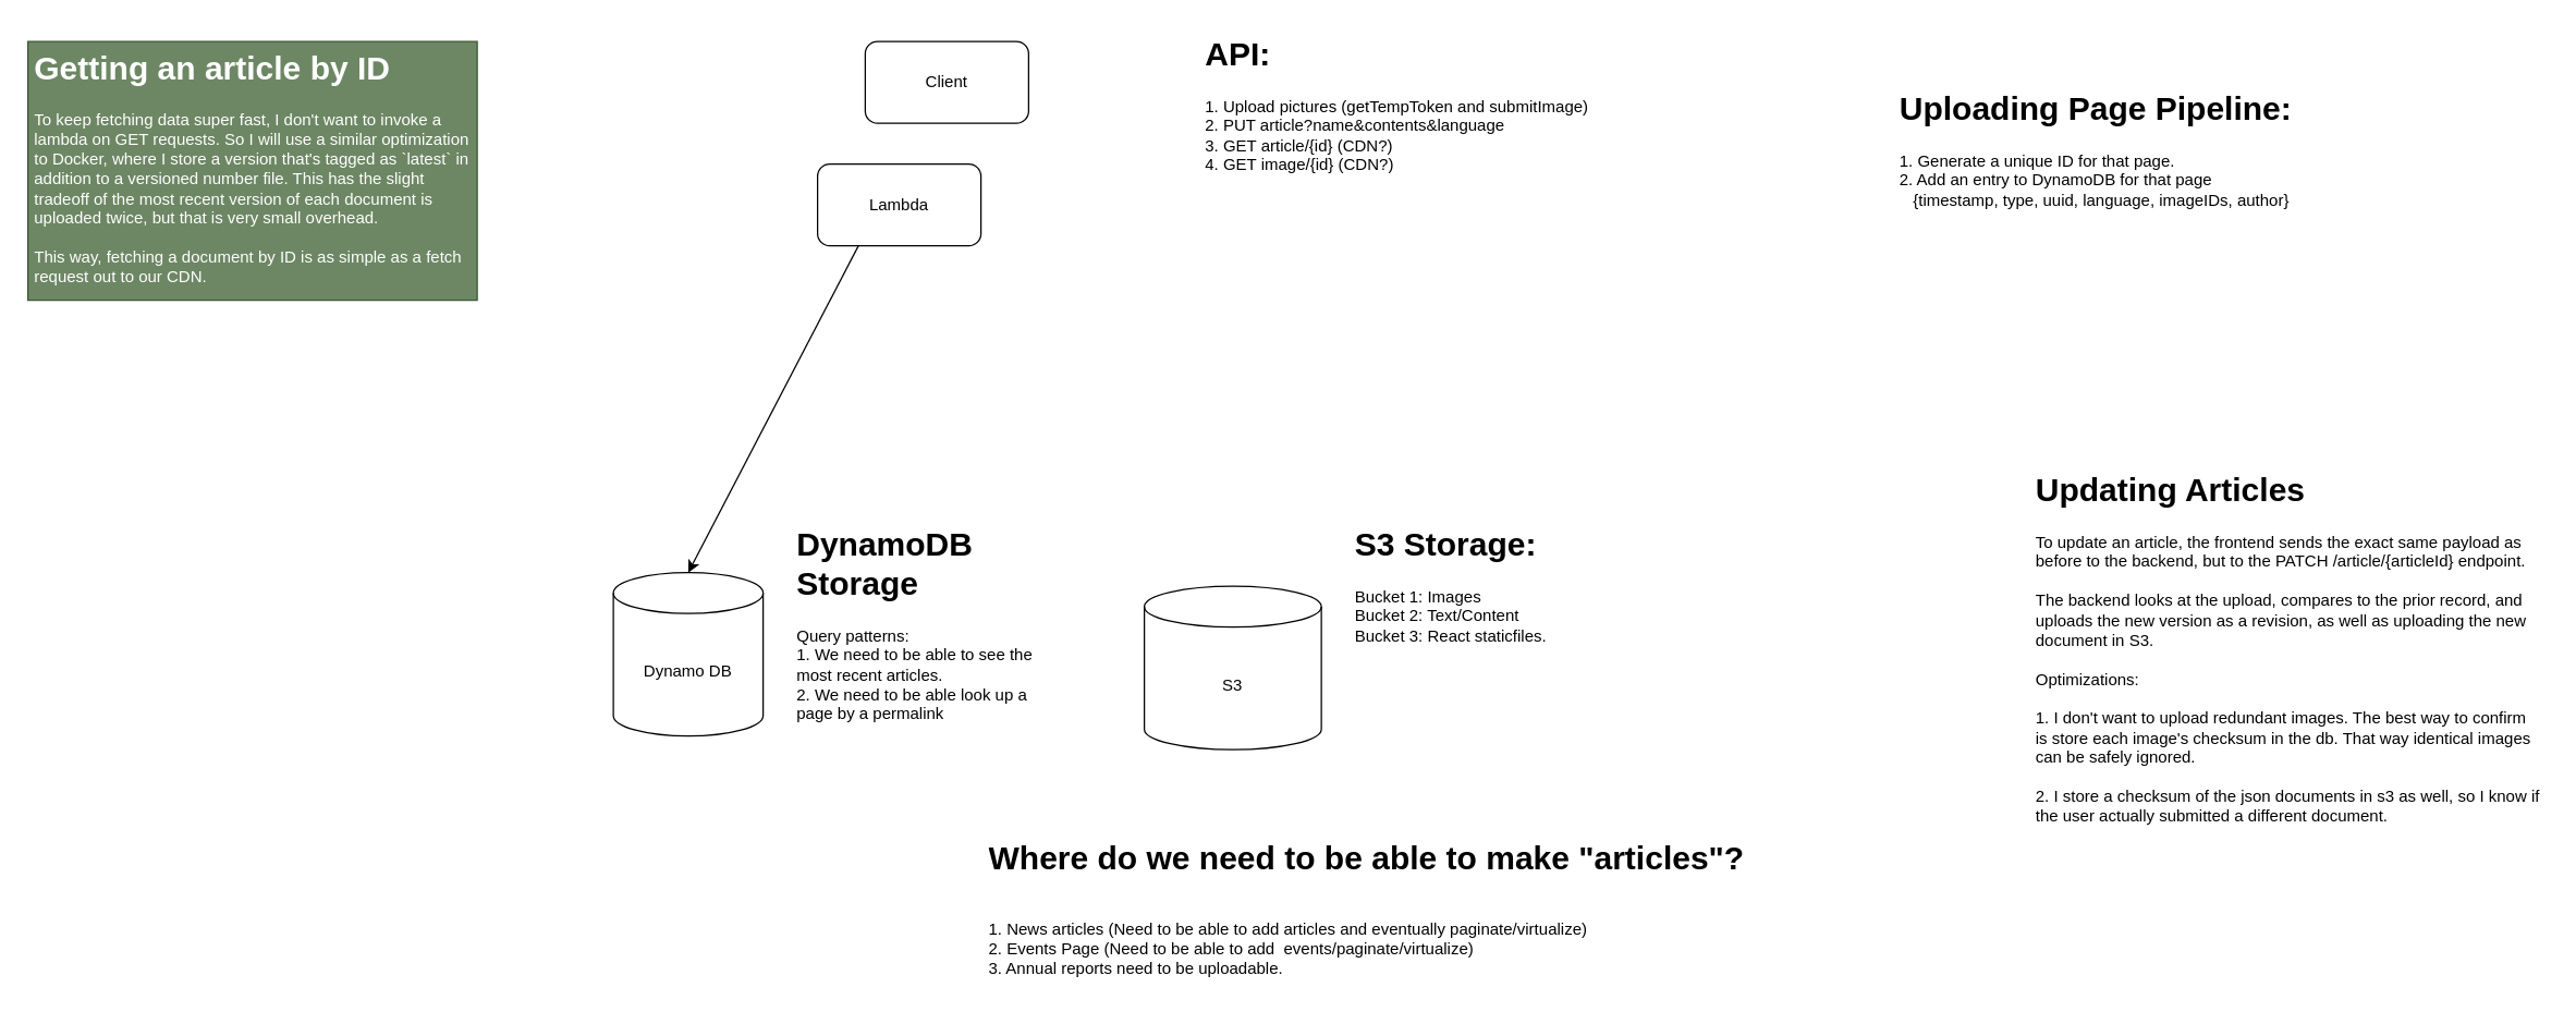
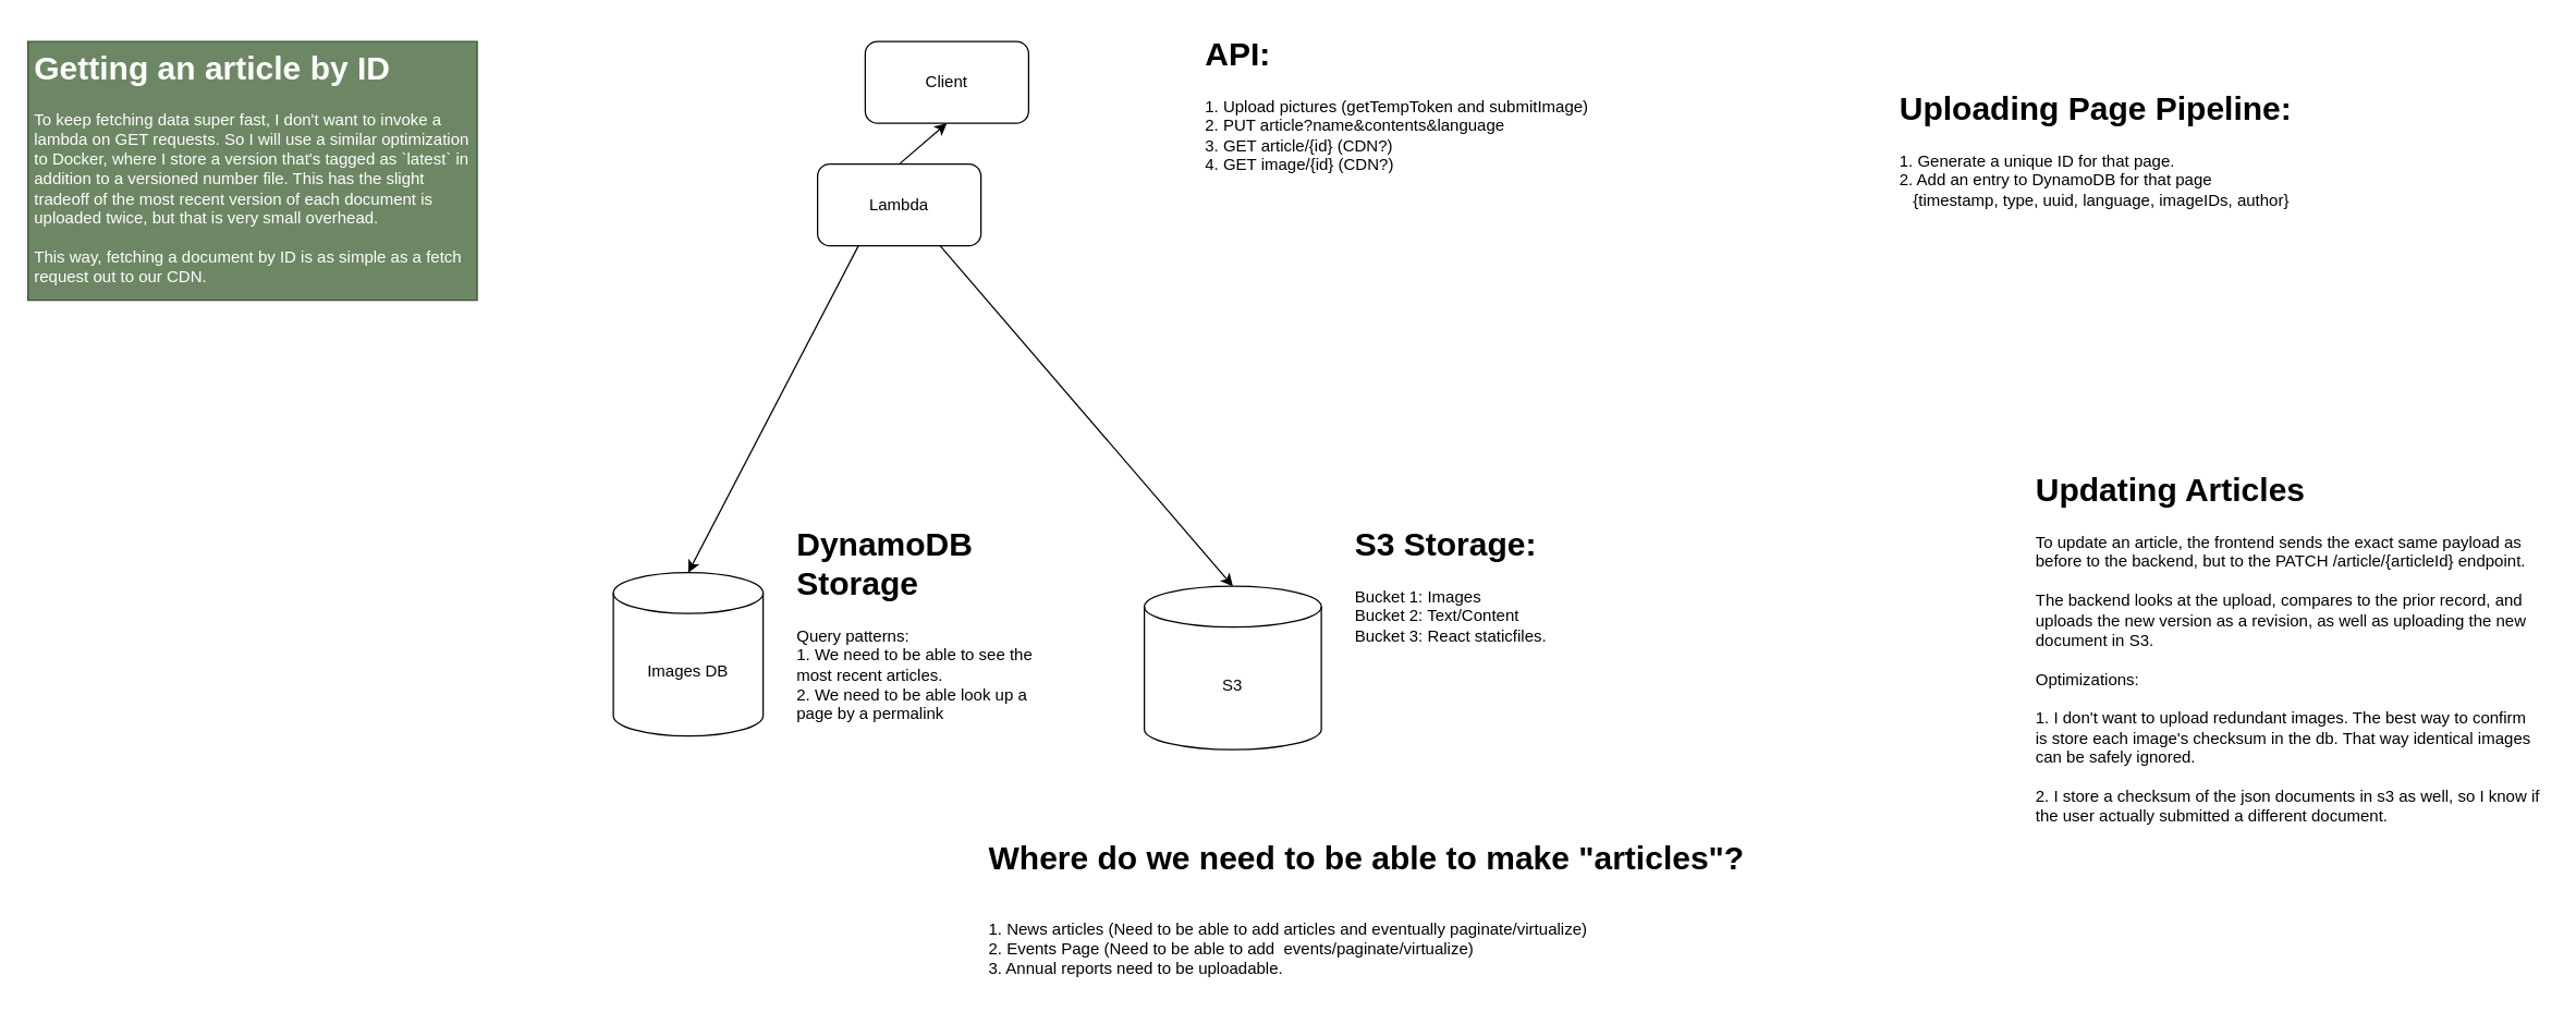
  <mxCell id="0" />
  <mxCell id="1" parent="0" />
  <mxCell id="2" value="Client" style="rounded=1;whiteSpace=wrap;html=1;" parent="1" vertex="1"><mxGeometry x="635" y="30" width="120" height="60" as="geometry" /></mxCell>
  <mxCell id="3" value="S3" style="shape=cylinder3;whiteSpace=wrap;html=1;boundedLbl=1;backgroundOutline=1;size=15;" parent="1" vertex="1"><mxGeometry x="840" y="430" width="130" height="120" as="geometry" /></mxCell>
- <mxCell id="4" value="Dynamo DB" style="shape=cylinder3;whiteSpace=wrap;html=1;boundedLbl=1;backgroundOutline=1;size=15;" parent="1" vertex="1"><mxGeometry x="450" y="420" width="110" height="120" as="geometry" /></mxCell>
+ <mxCell id="4" value="Images DB" style="shape=cylinder3;whiteSpace=wrap;html=1;boundedLbl=1;backgroundOutline=1;size=15;" parent="1" vertex="1"><mxGeometry x="450" y="420" width="110" height="120" as="geometry" /></mxCell>
+ <mxCell id="5" style="edgeStyle=none;html=1;exitX=0.5;exitY=0;exitDx=0;exitDy=0;entryX=0.5;entryY=1;entryDx=0;entryDy=0;" parent="1" source="8" target="2" edge="1"><mxGeometry relative="1" as="geometry" /></mxCell>
  <mxCell id="6" style="edgeStyle=none;html=1;exitX=0.25;exitY=1;exitDx=0;exitDy=0;entryX=0.5;entryY=0;entryDx=0;entryDy=0;entryPerimeter=0;" parent="1" source="8" target="4" edge="1"><mxGeometry relative="1" as="geometry" /></mxCell>
+ <mxCell id="7" style="edgeStyle=none;html=1;exitX=0.75;exitY=1;exitDx=0;exitDy=0;entryX=0.5;entryY=0;entryDx=0;entryDy=0;entryPerimeter=0;" parent="1" source="8" target="3" edge="1"><mxGeometry relative="1" as="geometry" /></mxCell>
  <mxCell id="8" value="Lambda" style="rounded=1;whiteSpace=wrap;html=1;" parent="1" vertex="1"><mxGeometry x="600" y="120" width="120" height="60" as="geometry" /></mxCell>
  <mxCell id="9" value="&lt;h1&gt;API:&lt;/h1&gt;&lt;div&gt;1. Upload pictures (getTempToken and submitImage)&lt;/div&gt;&lt;div&gt;2. PUT article?name&amp;amp;contents&amp;amp;language&lt;/div&gt;&lt;div&gt;3. GET article/{id} (CDN?)&lt;/div&gt;&lt;div&gt;4. GET image/{id} (CDN?)&lt;/div&gt;" style="text;html=1;strokeColor=none;fillColor=none;spacing=5;spacingTop=-20;whiteSpace=wrap;overflow=hidden;rounded=0;" parent="1" vertex="1"><mxGeometry x="880" y="20" width="350" height="160" as="geometry" /></mxCell>
  <mxCell id="10" value="&lt;h1&gt;S3 Storage:&lt;/h1&gt;&lt;div&gt;Bucket 1: Images&lt;/div&gt;&lt;div&gt;Bucket 2: Text/Content&lt;/div&gt;&lt;div&gt;Bucket 3: React staticfiles.&lt;/div&gt;" style="text;html=1;strokeColor=none;fillColor=none;spacing=5;spacingTop=-20;whiteSpace=wrap;overflow=hidden;rounded=0;" parent="1" vertex="1"><mxGeometry x="990" y="380" width="190" height="120" as="geometry" /></mxCell>
  <mxCell id="11" value="&lt;h1&gt;DynamoDB Storage&lt;/h1&gt;&lt;div&gt;Query patterns:&lt;/div&gt;&lt;div&gt;1. We need to be able to see the most recent articles.&lt;/div&gt;&lt;div&gt;2. We need to be able look up a page by a permalink&lt;/div&gt;" style="text;html=1;strokeColor=none;fillColor=none;spacing=5;spacingTop=-20;whiteSpace=wrap;overflow=hidden;rounded=0;" parent="1" vertex="1"><mxGeometry x="580" y="380" width="190" height="220" as="geometry" /></mxCell>
  <mxCell id="12" value="&lt;h1&gt;Where do we need to be able to make &quot;articles&quot;?&lt;/h1&gt;&lt;div&gt;&lt;br&gt;&lt;/div&gt;&lt;div&gt;1. News articles (Need to be able to add articles and eventually paginate/virtualize)&lt;/div&gt;&lt;div&gt;2. Events Page (Need to be able to add&amp;nbsp; events/paginate/virtualize)&lt;/div&gt;&lt;div&gt;3. Annual reports need to be uploadable.&lt;/div&gt;&lt;div&gt;&lt;br&gt;&lt;/div&gt;&lt;div&gt;Separately, need to be able to inline-edit the other pages.&lt;/div&gt;" style="text;html=1;strokeColor=none;fillColor=none;spacing=5;spacingTop=-20;whiteSpace=wrap;overflow=hidden;rounded=0;" parent="1" vertex="1"><mxGeometry x="721" y="610" width="580" height="120" as="geometry" /></mxCell>
  <mxCell id="13" value="&lt;h1&gt;Uploading Page Pipeline:&lt;/h1&gt;&lt;div&gt;1. Generate a unique ID for that page.&lt;/div&gt;&lt;div&gt;2. Add an entry to DynamoDB for that page&lt;/div&gt;&lt;div&gt;&amp;nbsp; &amp;nbsp;{timestamp, type, uuid, language, imageIDs, author}&lt;/div&gt;" style="text;html=1;strokeColor=none;fillColor=none;spacing=5;spacingTop=-20;whiteSpace=wrap;overflow=hidden;rounded=0;" parent="1" vertex="1"><mxGeometry x="1390" y="60" width="350" height="160" as="geometry" /></mxCell>
  <mxCell id="14" value="&lt;h1&gt;Updating Articles&lt;/h1&gt;&lt;div&gt;To update an article, the frontend sends the exact same payload as before to the backend, but to the PATCH /article/{articleId} endpoint.&lt;/div&gt;&lt;div&gt;&lt;br&gt;&lt;/div&gt;&lt;div&gt;The backend looks at the upload, compares to the prior record, and uploads the new version as a revision, as well as uploading the new document in S3.&lt;/div&gt;&lt;div&gt;&lt;br&gt;&lt;/div&gt;&lt;div&gt;Optimizations:&lt;/div&gt;&lt;div&gt;&lt;br&gt;&lt;/div&gt;&lt;div&gt;1. I don't want to upload redundant images. The best way to confirm is store each image's checksum in the db. That way identical images can be safely ignored.&amp;nbsp;&lt;/div&gt;&lt;div&gt;&lt;br&gt;&lt;/div&gt;&lt;div&gt;2. I store a checksum of the json documents in s3 as well, so I know if the user actually submitted a different document.&lt;/div&gt;" style="text;html=1;strokeColor=none;fillColor=none;spacing=5;spacingTop=-20;whiteSpace=wrap;overflow=hidden;rounded=0;" vertex="1" parent="1"><mxGeometry x="1490" y="340" width="380" height="290" as="geometry" /></mxCell>
  <mxCell id="15" value="&lt;h1&gt;Getting an article by ID&lt;/h1&gt;&lt;div&gt;To keep fetching data super fast, I don't want to invoke a lambda on GET requests. So I will use a similar optimization to Docker, where I store a version that's tagged as `latest` in addition to a versioned number file. This has the slight tradeoff of the most recent version of each document is uploaded twice, but that is very small overhead.&lt;/div&gt;&lt;div&gt;&lt;br&gt;&lt;/div&gt;&lt;div&gt;This way, fetching a document by ID is as simple as a fetch request out to our CDN.&lt;/div&gt;" style="text;html=1;strokeColor=#3A5431;fillColor=#6d8764;spacing=5;spacingTop=-20;whiteSpace=wrap;overflow=hidden;rounded=0;fontColor=#ffffff;" vertex="1" parent="1"><mxGeometry x="20" y="30" width="330" height="190" as="geometry" /></mxCell>
